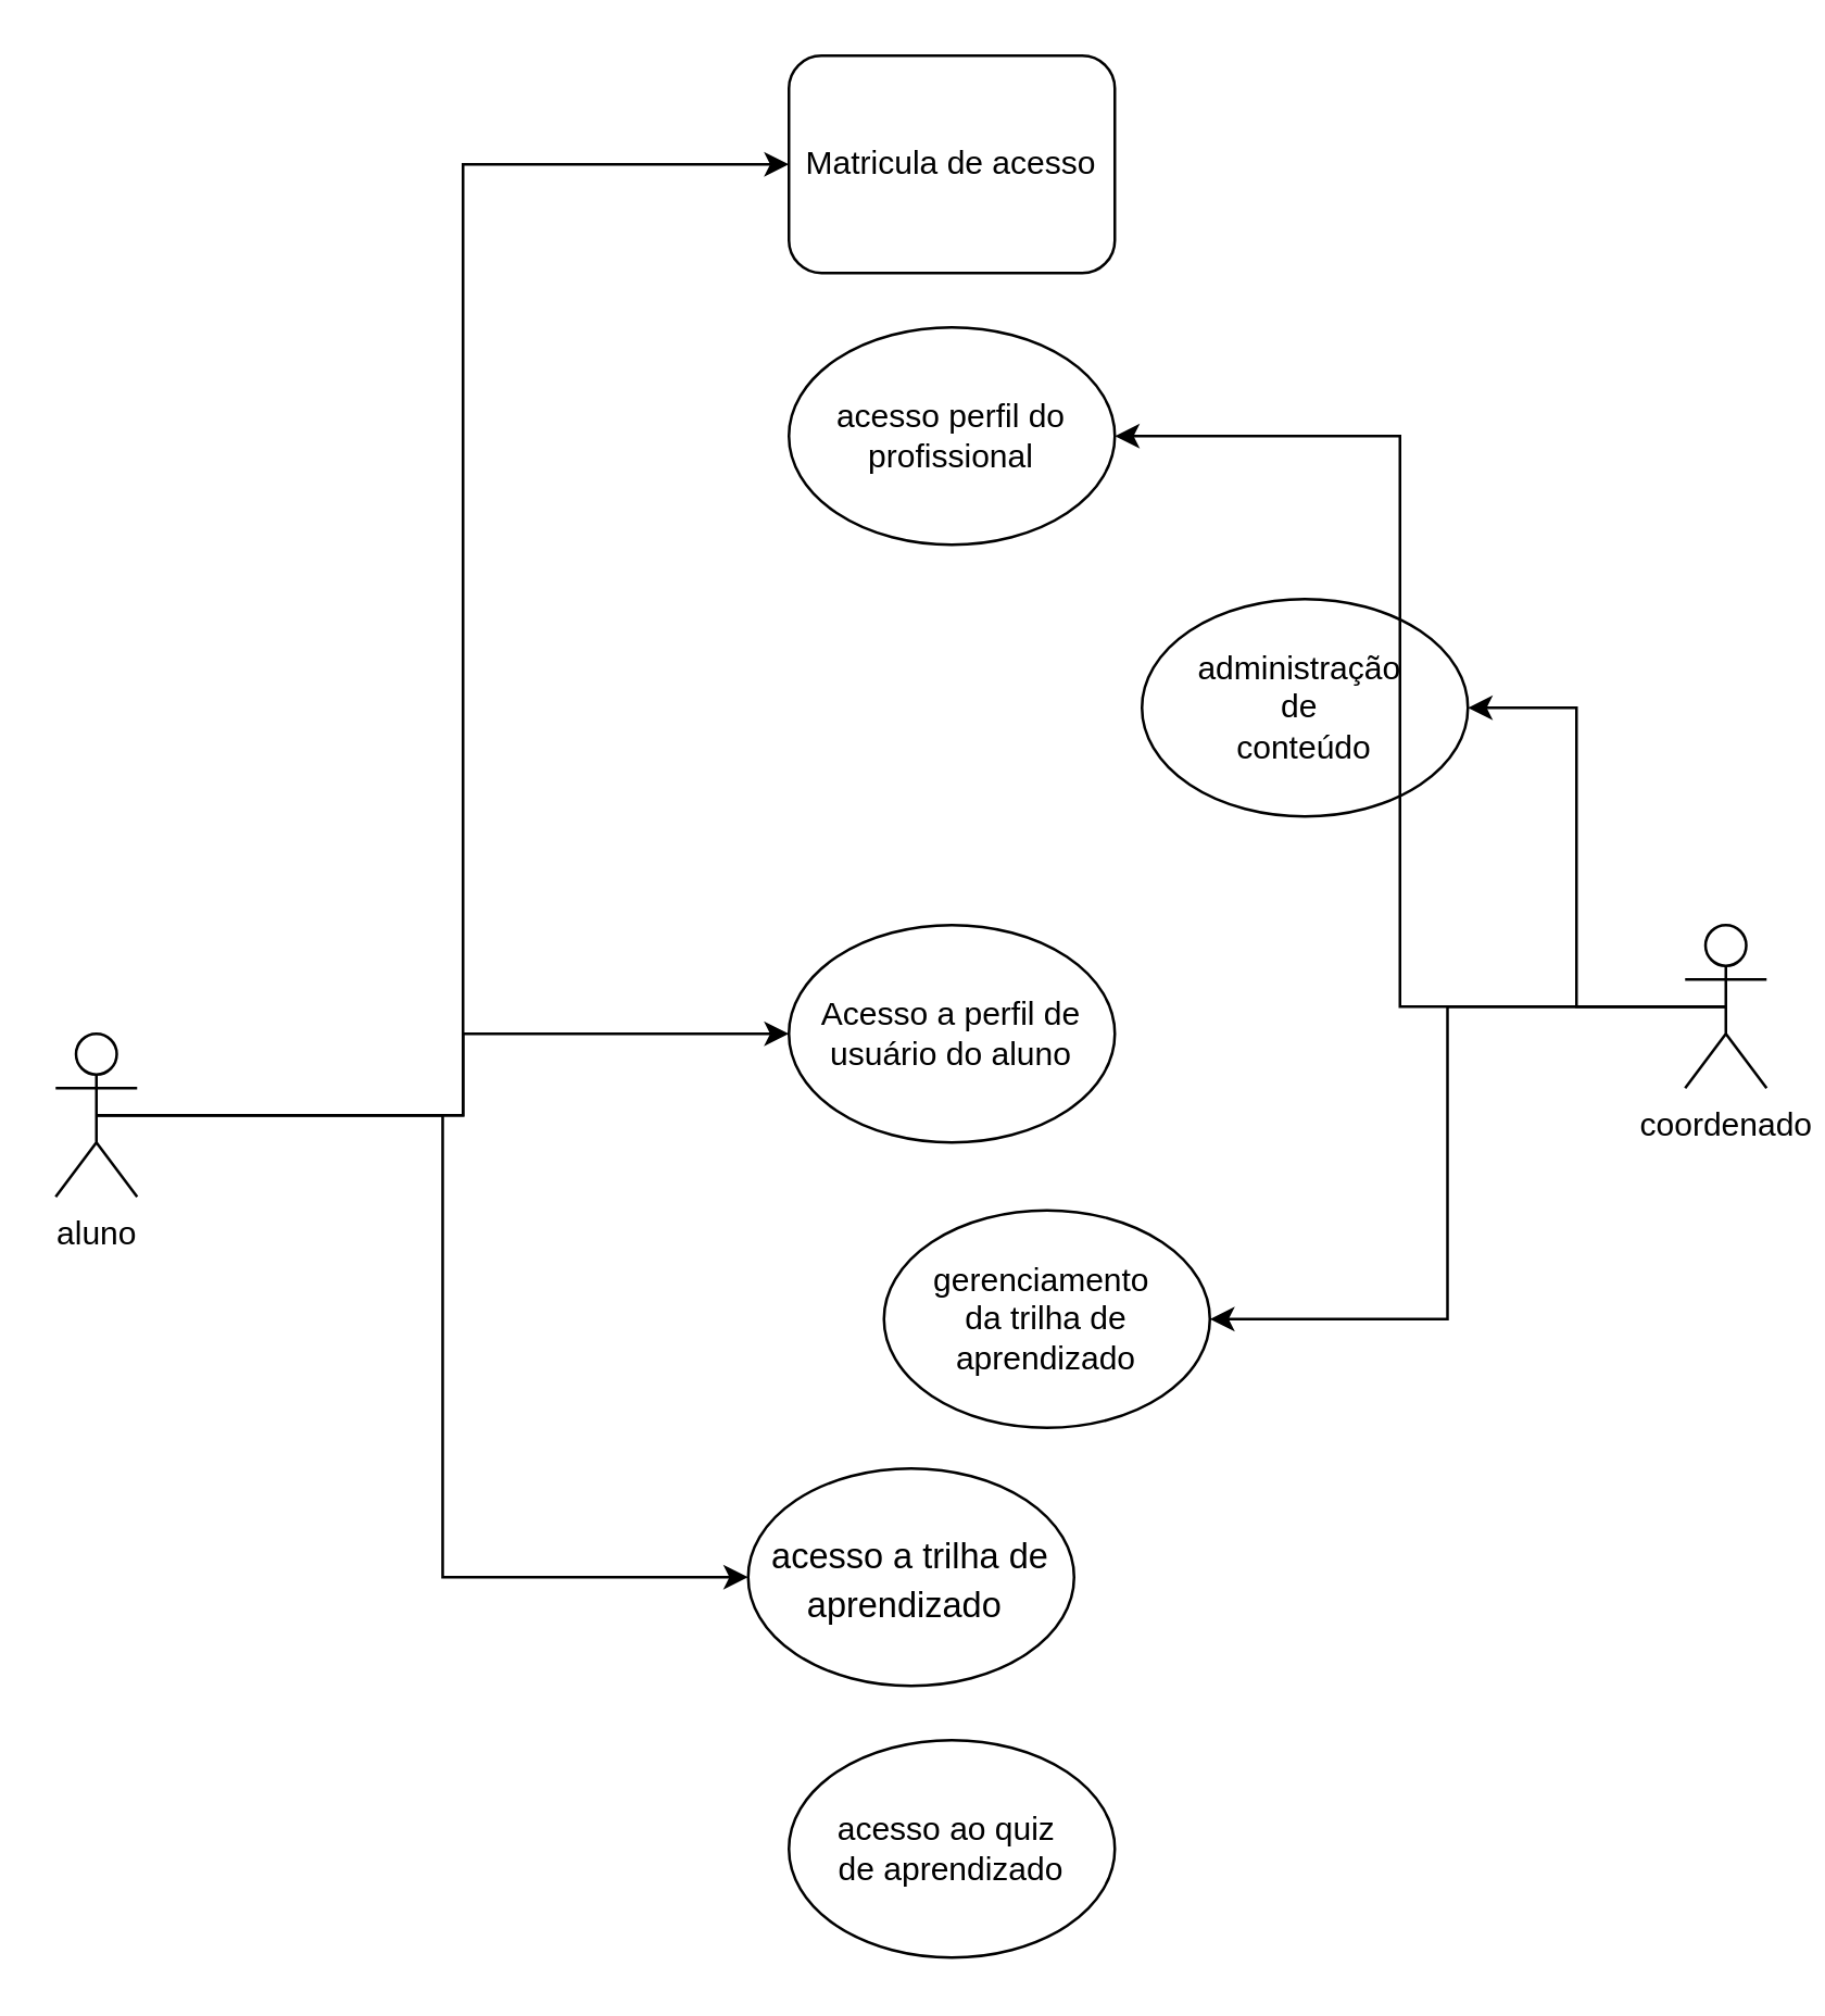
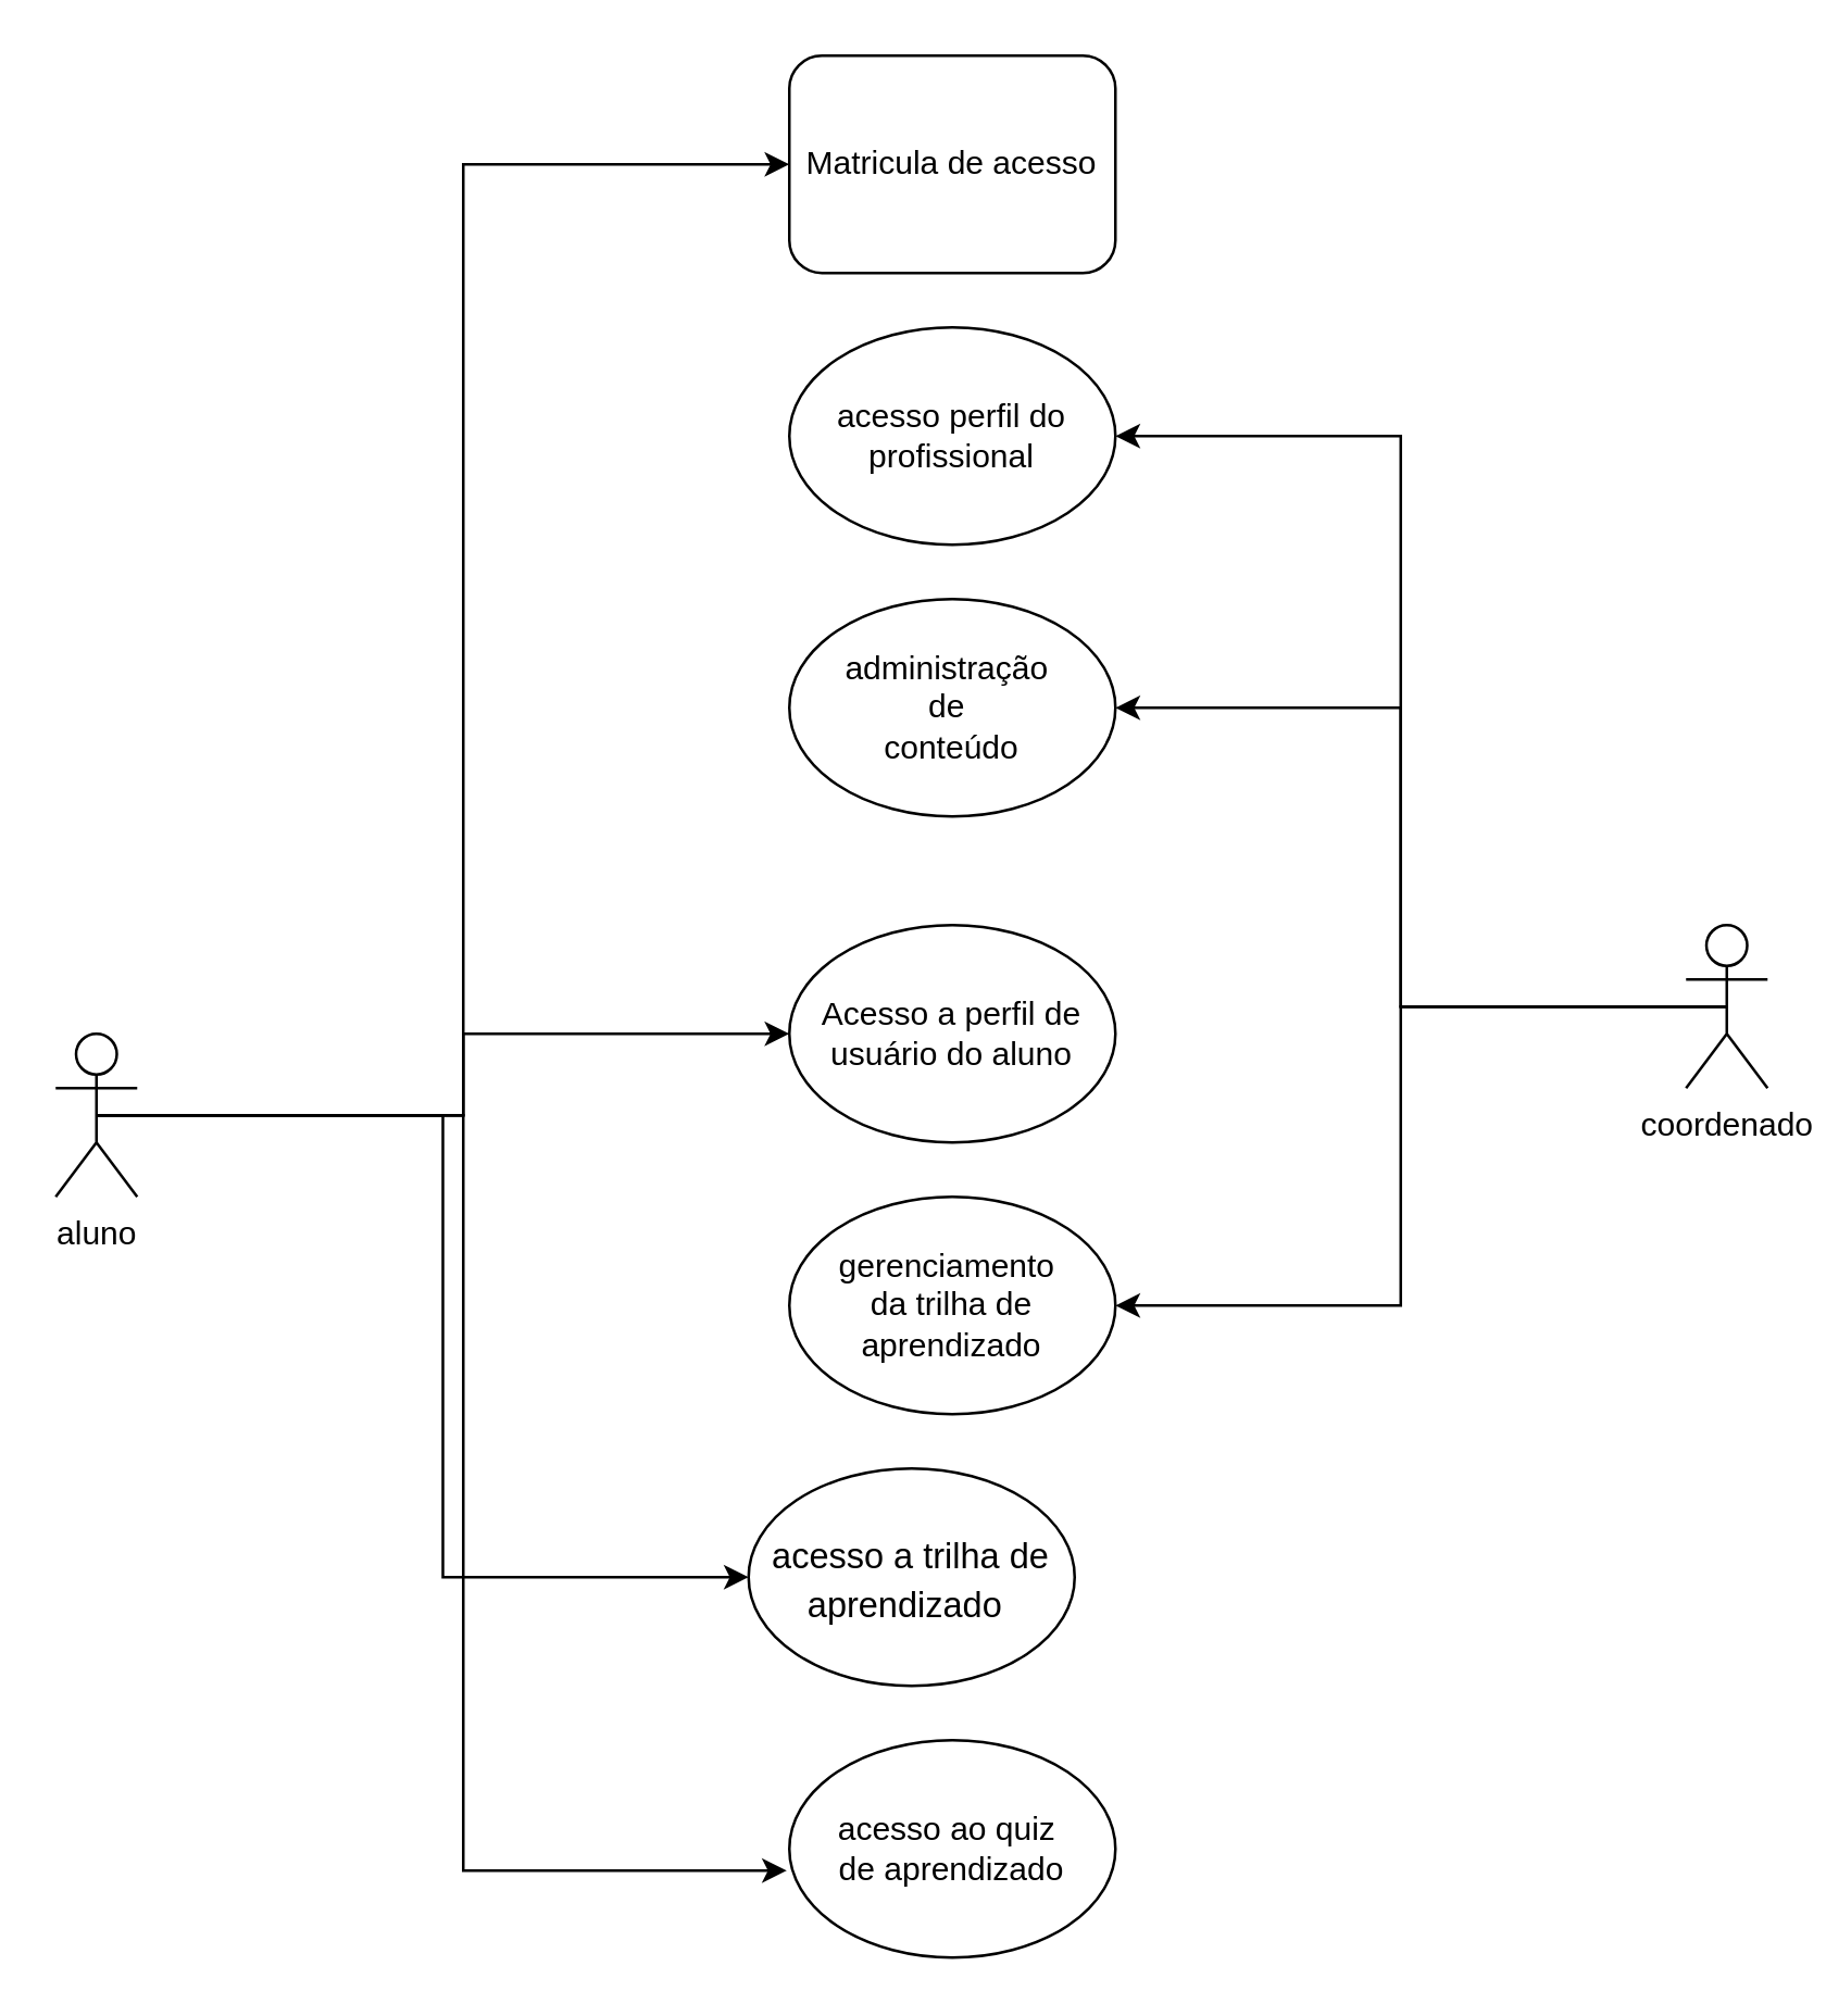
  <mxCell id="0" />
  <mxCell id="1" parent="0" />
  <mxCell id="2" value="Matricula de acesso" style="whiteSpace=wrap;html=1;rounded=1;" vertex="1" parent="1"><mxGeometry x="290" y="20" width="120" height="80" as="geometry" /></mxCell>
- <mxCell id="3" value="administração&amp;nbsp;&lt;br&gt;de&amp;nbsp;&lt;br&gt;conteúdo" style="ellipse;whiteSpace=wrap;html=1;" vertex="1" parent="1"><mxGeometry x="420" y="220" width="120" height="80" as="geometry" /></mxCell>
+ <mxCell id="3" value="administração&amp;nbsp;&lt;br&gt;de&amp;nbsp;&lt;br&gt;conteúdo" style="ellipse;whiteSpace=wrap;html=1;" vertex="1" parent="1"><mxGeometry x="290" y="220" width="120" height="80" as="geometry" /></mxCell>
  <mxCell id="4" value="&lt;font style=&quot;font-size: 13px;&quot;&gt;acesso a trilha de aprendizado&lt;/font&gt;&amp;nbsp;" style="ellipse;whiteSpace=wrap;html=1;fontSize=15;" vertex="1" parent="1"><mxGeometry x="275" y="540" width="120" height="80" as="geometry" /></mxCell>
  <mxCell id="5" value="acesso ao quiz&amp;nbsp;&lt;br&gt;de aprendizado" style="ellipse;whiteSpace=wrap;html=1;fontSize=12;" vertex="1" parent="1"><mxGeometry x="290" y="640" width="120" height="80" as="geometry" /></mxCell>
  <mxCell id="6" value="acesso perfil do profissional" style="ellipse;whiteSpace=wrap;html=1;" vertex="1" parent="1"><mxGeometry x="290" y="120" width="120" height="80" as="geometry" /></mxCell>
- <mxCell id="7" value="gerenciamento&amp;nbsp;&lt;br&gt;da trilha de aprendizado" style="ellipse;whiteSpace=wrap;html=1;fontSize=12;" vertex="1" parent="1"><mxGeometry x="325" y="445" width="120" height="80" as="geometry" /></mxCell>
+ <mxCell id="7" value="gerenciamento&amp;nbsp;&lt;br&gt;da trilha de aprendizado" style="ellipse;whiteSpace=wrap;html=1;fontSize=12;" vertex="1" parent="1"><mxGeometry x="290" y="440" width="120" height="80" as="geometry" /></mxCell>
  <mxCell id="8" style="edgeStyle=orthogonalEdgeStyle;rounded=0;orthogonalLoop=1;jettySize=auto;html=1;exitX=0.5;exitY=0.5;exitDx=0;exitDy=0;exitPerimeter=0;fontSize=12;" edge="1" parent="1" source="12" target="17"><mxGeometry relative="1" as="geometry" /></mxCell>
  <mxCell id="9" style="edgeStyle=orthogonalEdgeStyle;rounded=0;orthogonalLoop=1;jettySize=auto;html=1;exitX=0.5;exitY=0.5;exitDx=0;exitDy=0;exitPerimeter=0;entryX=0;entryY=0.5;entryDx=0;entryDy=0;fontSize=12;" edge="1" parent="1" source="12" target="4"><mxGeometry relative="1" as="geometry" /></mxCell>
+ <mxCell id="10" style="edgeStyle=orthogonalEdgeStyle;rounded=0;orthogonalLoop=1;jettySize=auto;html=1;exitX=0.5;exitY=0.5;exitDx=0;exitDy=0;exitPerimeter=0;entryX=-0.008;entryY=0.6;entryDx=0;entryDy=0;entryPerimeter=0;fontSize=12;" edge="1" parent="1" source="12" target="5"><mxGeometry relative="1" as="geometry" /></mxCell>
  <mxCell id="11" style="edgeStyle=orthogonalEdgeStyle;rounded=0;orthogonalLoop=1;jettySize=auto;html=1;exitX=0.5;exitY=0.5;exitDx=0;exitDy=0;exitPerimeter=0;entryX=0;entryY=0.5;entryDx=0;entryDy=0;fontSize=12;" edge="1" parent="1" source="12" target="2"><mxGeometry relative="1" as="geometry" /></mxCell>
  <mxCell id="12" value="aluno&lt;br&gt;" style="shape=umlActor;verticalLabelPosition=bottom;verticalAlign=top;html=1;outlineConnect=0;fontSize=12;" vertex="1" parent="1"><mxGeometry x="20" y="380" width="30" height="60" as="geometry" /></mxCell>
  <mxCell id="13" style="edgeStyle=orthogonalEdgeStyle;rounded=0;orthogonalLoop=1;jettySize=auto;html=1;exitX=0.5;exitY=0.5;exitDx=0;exitDy=0;exitPerimeter=0;entryX=1;entryY=0.5;entryDx=0;entryDy=0;fontSize=12;" edge="1" parent="1" source="16" target="6"><mxGeometry relative="1" as="geometry" /></mxCell>
  <mxCell id="14" style="edgeStyle=orthogonalEdgeStyle;rounded=0;orthogonalLoop=1;jettySize=auto;html=1;exitX=0.5;exitY=0.5;exitDx=0;exitDy=0;exitPerimeter=0;entryX=1;entryY=0.5;entryDx=0;entryDy=0;fontSize=12;" edge="1" parent="1" source="16" target="3"><mxGeometry relative="1" as="geometry" /></mxCell>
  <mxCell id="15" style="edgeStyle=orthogonalEdgeStyle;rounded=0;orthogonalLoop=1;jettySize=auto;html=1;exitX=0.5;exitY=0.5;exitDx=0;exitDy=0;exitPerimeter=0;entryX=1;entryY=0.5;entryDx=0;entryDy=0;fontSize=12;" edge="1" parent="1" source="16" target="7"><mxGeometry relative="1" as="geometry" /></mxCell>
  <mxCell id="16" value="coordenado" style="shape=umlActor;verticalLabelPosition=bottom;verticalAlign=top;html=1;outlineConnect=0;fontSize=12;" vertex="1" parent="1"><mxGeometry x="620" y="340" width="30" height="60" as="geometry" /></mxCell>
  <mxCell id="17" value="Acesso a perfil de usuário do aluno" style="ellipse;whiteSpace=wrap;html=1;fontSize=12;" vertex="1" parent="1"><mxGeometry x="290" y="340" width="120" height="80" as="geometry" /></mxCell>
